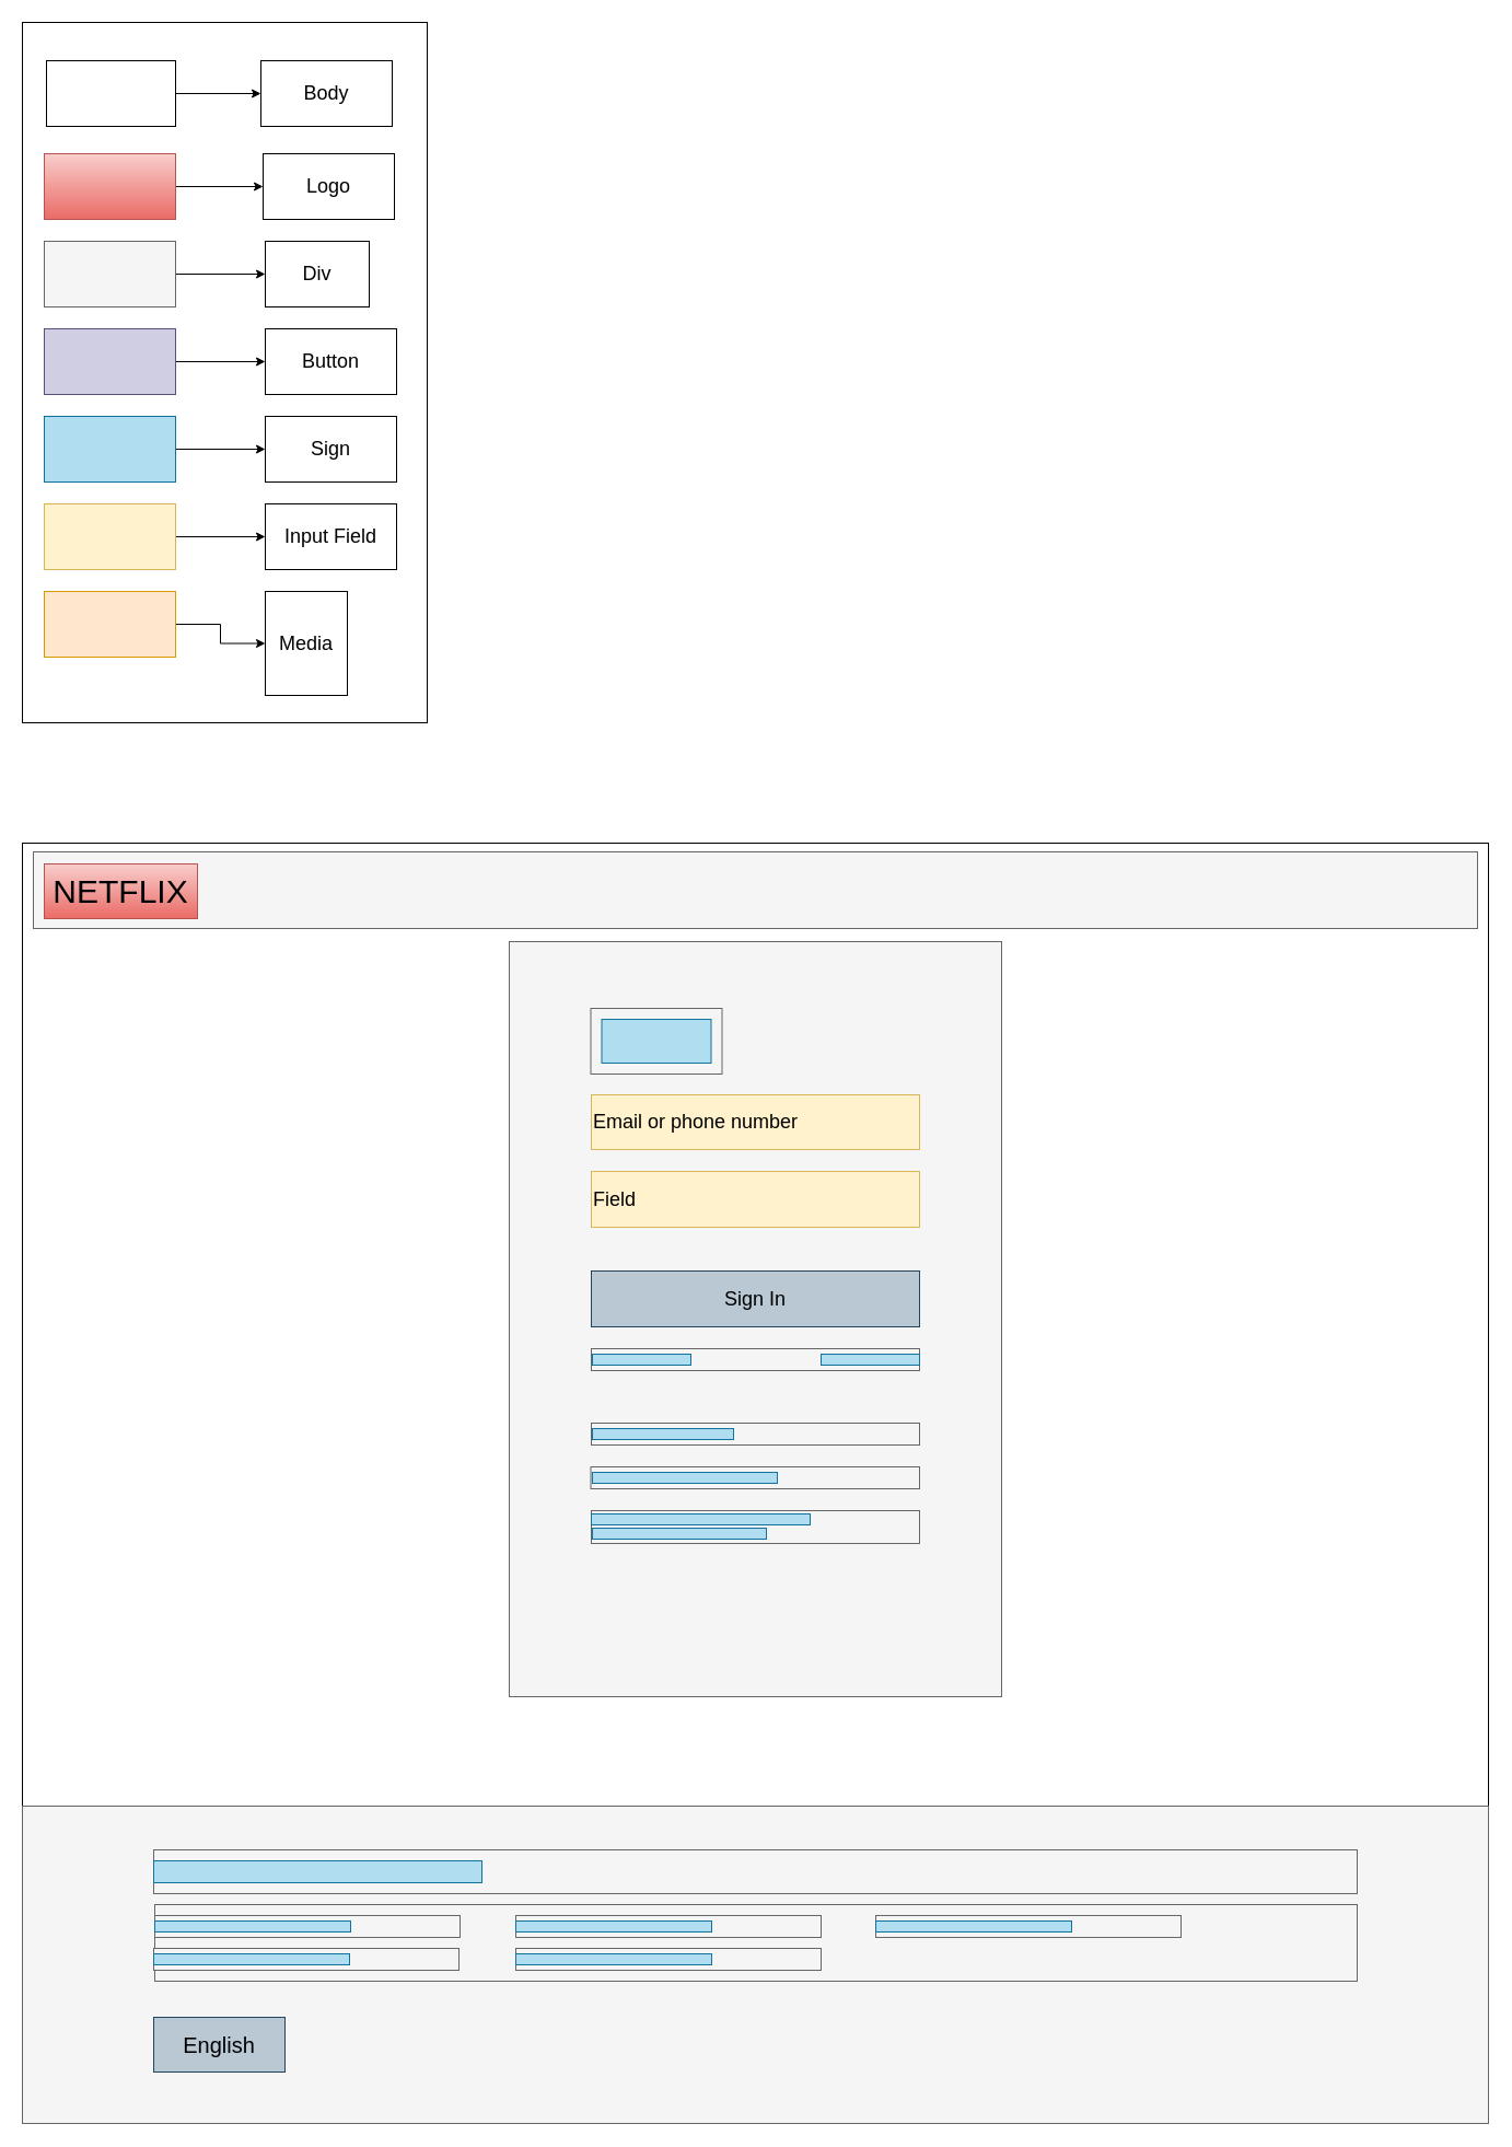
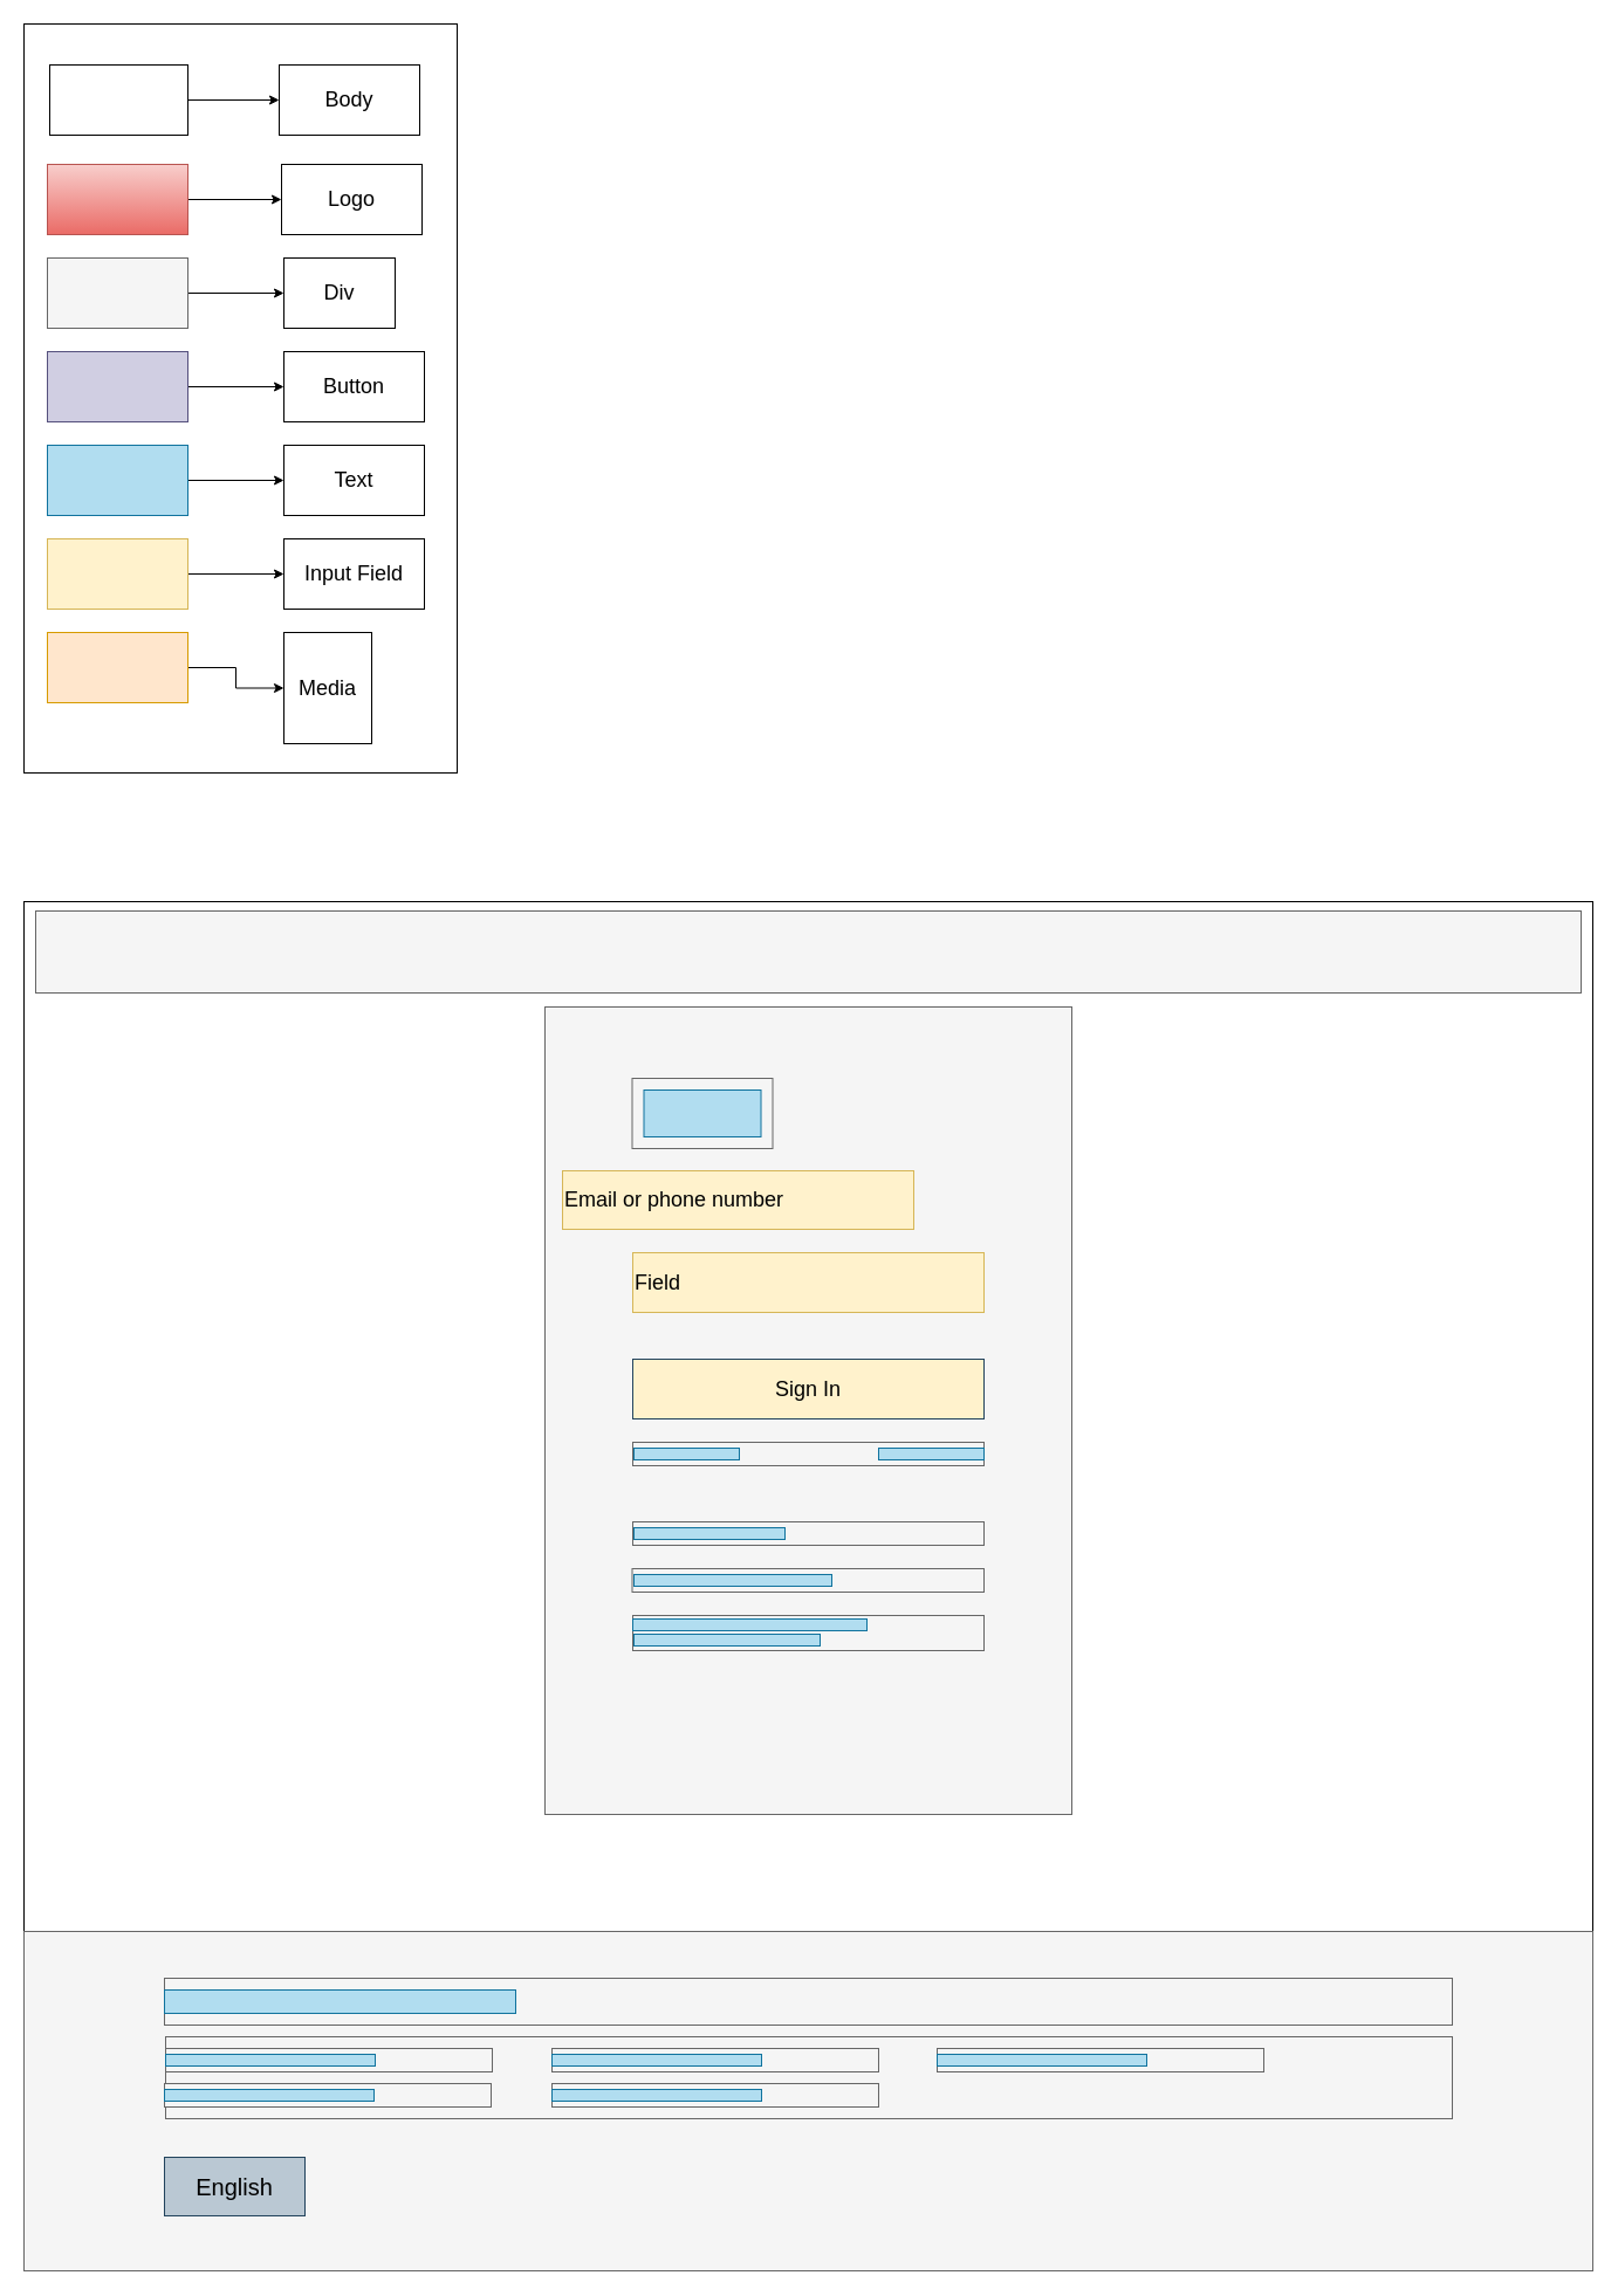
  <mxCell id="0" />
  <mxCell id="1" parent="0" />
  <mxCell id="2" value="" style="rounded=0;whiteSpace=wrap;html=1;" parent="1" vertex="1"><mxGeometry x="20" y="770" width="1340" height="1110" as="geometry" /></mxCell>
  <mxCell id="3" value="" style="rounded=0;whiteSpace=wrap;html=1;fillColor=#f5f5f5;strokeColor=#666666;fontColor=#333333;" parent="1" vertex="1"><mxGeometry x="30" y="778" width="1320" height="70" as="geometry" /></mxCell>
- <mxCell id="4" value="&lt;font style=&quot;font-size: 30px&quot;&gt;NETFLIX&lt;/font&gt;" style="rounded=0;whiteSpace=wrap;html=1;gradientColor=#ea6b66;fillColor=#f8cecc;strokeColor=#b85450;" parent="1" vertex="1"><mxGeometry x="40" y="789" width="140" height="50" as="geometry" /></mxCell>
  <mxCell id="5" value="" style="rounded=0;whiteSpace=wrap;html=1;fillColor=#f5f5f5;strokeColor=#666666;fontColor=#333333;" parent="1" vertex="1"><mxGeometry x="465" y="860" width="450" height="690" as="geometry" /></mxCell>
- <mxCell id="6" value="&lt;font style=&quot;font-size: 18px&quot;&gt;Email or phone number&lt;/font&gt;" style="rounded=0;whiteSpace=wrap;html=1;align=left;fillColor=#fff2cc;strokeColor=#d6b656;" parent="1" vertex="1"><mxGeometry x="540" y="1000" width="300" height="50" as="geometry" /></mxCell>
+ <mxCell id="6" value="&lt;font style=&quot;font-size: 18px&quot;&gt;Email or phone number&lt;/font&gt;" style="rounded=0;whiteSpace=wrap;html=1;align=left;fillColor=#fff2cc;strokeColor=#d6b656;" parent="1" vertex="1"><mxGeometry x="480" y="1000" width="300" height="50" as="geometry" /></mxCell>
  <mxCell id="7" value="&lt;span style=&quot;font-size: 18px&quot;&gt;Field&lt;/span&gt;" style="rounded=0;whiteSpace=wrap;html=1;align=left;fillColor=#fff2cc;strokeColor=#d6b656;" parent="1" vertex="1"><mxGeometry x="540" y="1070" width="300" height="51" as="geometry" /></mxCell>
- <mxCell id="8" value="&lt;div style=&quot;text-align: left&quot;&gt;&lt;span style=&quot;font-size: 18px&quot;&gt;Sign In&lt;/span&gt;&lt;/div&gt;" style="rounded=0;whiteSpace=wrap;html=1;fillColor=#bac8d3;strokeColor=#23445d;" parent="1" vertex="1"><mxGeometry x="540" y="1161" width="300" height="51" as="geometry" /></mxCell>
+ <mxCell id="8" value="&lt;div style=&quot;text-align: left&quot;&gt;&lt;span style=&quot;font-size: 18px&quot;&gt;Sign In&lt;/span&gt;&lt;/div&gt;" style="rounded=0;whiteSpace=wrap;html=1;fillColor=#fff2cc;strokeColor=#23445d;" parent="1" vertex="1"><mxGeometry x="540" y="1161" width="300" height="51" as="geometry" /></mxCell>
  <mxCell id="9" value="" style="rounded=0;whiteSpace=wrap;html=1;fillColor=#f5f5f5;strokeColor=#666666;fontColor=#333333;" parent="1" vertex="1"><mxGeometry x="540" y="1232" width="300" height="20" as="geometry" /></mxCell>
  <mxCell id="10" value="" style="rounded=0;whiteSpace=wrap;html=1;fillColor=#b1ddf0;strokeColor=#10739e;" parent="1" vertex="1"><mxGeometry x="541" y="1237" width="90" height="10" as="geometry" /></mxCell>
  <mxCell id="11" value="" style="rounded=0;whiteSpace=wrap;html=1;fillColor=#f5f5f5;strokeColor=#666666;fontColor=#333333;" parent="1" vertex="1"><mxGeometry x="540" y="1300" width="300" height="20" as="geometry" /></mxCell>
  <mxCell id="12" value="" style="rounded=0;whiteSpace=wrap;html=1;fillColor=#f5f5f5;strokeColor=#666666;fontColor=#333333;" parent="1" vertex="1"><mxGeometry x="539.5" y="1340" width="300.5" height="20" as="geometry" /></mxCell>
  <mxCell id="13" value="" style="rounded=0;whiteSpace=wrap;html=1;fillColor=#f5f5f5;strokeColor=#666666;fontColor=#333333;" parent="1" vertex="1"><mxGeometry x="540" y="1380" width="300" height="30" as="geometry" /></mxCell>
  <mxCell id="14" value="" style="rounded=0;whiteSpace=wrap;html=1;fillColor=#b1ddf0;strokeColor=#10739e;" parent="1" vertex="1"><mxGeometry x="750" y="1237" width="90" height="10" as="geometry" /></mxCell>
  <mxCell id="15" value="" style="rounded=0;whiteSpace=wrap;html=1;fillColor=#b1ddf0;strokeColor=#10739e;" parent="1" vertex="1"><mxGeometry x="541" y="1305" width="129" height="10" as="geometry" /></mxCell>
  <mxCell id="16" value="" style="rounded=0;whiteSpace=wrap;html=1;fillColor=#b1ddf0;strokeColor=#10739e;" parent="1" vertex="1"><mxGeometry x="541" y="1345" width="169" height="10" as="geometry" /></mxCell>
  <mxCell id="17" value="" style="rounded=0;whiteSpace=wrap;html=1;fillColor=#b1ddf0;strokeColor=#10739e;" parent="1" vertex="1"><mxGeometry x="540" y="1383" width="200" height="10" as="geometry" /></mxCell>
  <mxCell id="18" value="" style="rounded=0;whiteSpace=wrap;html=1;fillColor=#b1ddf0;strokeColor=#10739e;" parent="1" vertex="1"><mxGeometry x="541" y="1396" width="159" height="10" as="geometry" /></mxCell>
  <mxCell id="19" value="" style="rounded=0;whiteSpace=wrap;html=1;fillColor=#f5f5f5;strokeColor=#666666;fontColor=#333333;" parent="1" vertex="1"><mxGeometry x="20" y="1650" width="1340" height="290" as="geometry" /></mxCell>
  <mxCell id="20" value="" style="rounded=0;whiteSpace=wrap;html=1;fillColor=#f5f5f5;strokeColor=#666666;fontColor=#333333;" parent="1" vertex="1"><mxGeometry x="140" y="1690" width="1100" height="40" as="geometry" /></mxCell>
  <mxCell id="21" value="" style="rounded=0;whiteSpace=wrap;html=1;fillColor=#b1ddf0;strokeColor=#10739e;" parent="1" vertex="1"><mxGeometry x="140" y="1700" width="300" height="20" as="geometry" /></mxCell>
  <mxCell id="22" value="&lt;font style=&quot;font-size: 20px&quot;&gt;English&lt;/font&gt;" style="rounded=0;whiteSpace=wrap;html=1;fillColor=#bac8d3;strokeColor=#23445d;" parent="1" vertex="1"><mxGeometry x="140" y="1843" width="120" height="50" as="geometry" /></mxCell>
  <mxCell id="23" value="" style="rounded=0;whiteSpace=wrap;html=1;fillColor=#f5f5f5;strokeColor=#666666;fontColor=#333333;" parent="1" vertex="1"><mxGeometry x="141" y="1740" width="1099" height="70" as="geometry" /></mxCell>
  <mxCell id="24" value="" style="rounded=0;whiteSpace=wrap;html=1;strokeColor=#000000;gradientColor=none;" vertex="1" parent="1"><mxGeometry x="20" y="20" width="370" height="640" as="geometry" /></mxCell>
  <mxCell id="25" style="edgeStyle=orthogonalEdgeStyle;rounded=0;orthogonalLoop=1;jettySize=auto;html=1;" edge="1" parent="1" source="26" target="37"><mxGeometry relative="1" as="geometry" /></mxCell>
  <mxCell id="26" value="" style="rounded=0;whiteSpace=wrap;html=1;strokeColor=#b85450;gradientColor=#ea6b66;fillColor=#f8cecc;" vertex="1" parent="1"><mxGeometry x="40" y="140" width="120" height="60" as="geometry" /></mxCell>
  <mxCell id="27" style="edgeStyle=orthogonalEdgeStyle;rounded=0;orthogonalLoop=1;jettySize=auto;html=1;" edge="1" parent="1" source="28" target="38"><mxGeometry relative="1" as="geometry" /></mxCell>
  <mxCell id="28" value="" style="rounded=0;whiteSpace=wrap;html=1;strokeColor=#666666;fillColor=#f5f5f5;fontColor=#333333;" vertex="1" parent="1"><mxGeometry x="40" y="220" width="120" height="60" as="geometry" /></mxCell>
  <mxCell id="29" style="edgeStyle=orthogonalEdgeStyle;rounded=0;orthogonalLoop=1;jettySize=auto;html=1;entryX=0;entryY=0.5;entryDx=0;entryDy=0;" edge="1" parent="1" source="30" target="39"><mxGeometry relative="1" as="geometry" /></mxCell>
  <mxCell id="30" value="" style="rounded=0;whiteSpace=wrap;html=1;strokeColor=#56517e;fillColor=#d0cee2;" vertex="1" parent="1"><mxGeometry x="40" y="300" width="120" height="60" as="geometry" /></mxCell>
  <mxCell id="31" style="edgeStyle=orthogonalEdgeStyle;rounded=0;orthogonalLoop=1;jettySize=auto;html=1;entryX=0;entryY=0.5;entryDx=0;entryDy=0;" edge="1" parent="1" source="32" target="40"><mxGeometry relative="1" as="geometry" /></mxCell>
  <mxCell id="32" value="" style="rounded=0;whiteSpace=wrap;html=1;strokeColor=#10739e;fillColor=#b1ddf0;" vertex="1" parent="1"><mxGeometry x="40" y="380" width="120" height="60" as="geometry" /></mxCell>
  <mxCell id="33" style="edgeStyle=orthogonalEdgeStyle;rounded=0;orthogonalLoop=1;jettySize=auto;html=1;" edge="1" parent="1" source="34" target="41"><mxGeometry relative="1" as="geometry" /></mxCell>
  <mxCell id="34" value="" style="rounded=0;whiteSpace=wrap;html=1;strokeColor=#d6b656;fillColor=#fff2cc;" vertex="1" parent="1"><mxGeometry x="40" y="460" width="120" height="60" as="geometry" /></mxCell>
  <mxCell id="35" style="edgeStyle=orthogonalEdgeStyle;rounded=0;orthogonalLoop=1;jettySize=auto;html=1;" edge="1" parent="1" source="36" target="42"><mxGeometry relative="1" as="geometry" /></mxCell>
  <mxCell id="36" value="" style="rounded=0;whiteSpace=wrap;html=1;strokeColor=#d79b00;fillColor=#ffe6cc;" vertex="1" parent="1"><mxGeometry x="40" y="540" width="120" height="60" as="geometry" /></mxCell>
  <mxCell id="37" value="&lt;font style=&quot;font-size: 18px&quot;&gt;Logo&lt;/font&gt;" style="rounded=0;whiteSpace=wrap;html=1;strokeColor=#000000;gradientColor=none;" vertex="1" parent="1"><mxGeometry x="240" y="140" width="120" height="60" as="geometry" /></mxCell>
  <mxCell id="38" value="&lt;span style=&quot;font-size: 18px&quot;&gt;Div&lt;/span&gt;" style="rounded=0;whiteSpace=wrap;html=1;strokeColor=#000000;gradientColor=none;" vertex="1" parent="1"><mxGeometry x="242" y="220" width="95" height="60" as="geometry" /></mxCell>
  <mxCell id="39" value="&lt;span style=&quot;font-size: 18px&quot;&gt;Button&lt;/span&gt;" style="rounded=0;whiteSpace=wrap;html=1;strokeColor=#000000;gradientColor=none;" vertex="1" parent="1"><mxGeometry x="242" y="300" width="120" height="60" as="geometry" /></mxCell>
- <mxCell id="40" value="&lt;span style=&quot;font-size: 18px&quot;&gt;Sign&lt;/span&gt;" style="rounded=0;whiteSpace=wrap;html=1;strokeColor=#000000;gradientColor=none;" vertex="1" parent="1"><mxGeometry x="242" y="380" width="120" height="60" as="geometry" /></mxCell>
+ <mxCell id="40" value="&lt;span style=&quot;font-size: 18px&quot;&gt;Text&lt;/span&gt;" style="rounded=0;whiteSpace=wrap;html=1;strokeColor=#000000;gradientColor=none;" vertex="1" parent="1"><mxGeometry x="242" y="380" width="120" height="60" as="geometry" /></mxCell>
  <mxCell id="41" value="&lt;span style=&quot;font-size: 18px&quot;&gt;Input Field&lt;/span&gt;" style="rounded=0;whiteSpace=wrap;html=1;strokeColor=#000000;gradientColor=none;" vertex="1" parent="1"><mxGeometry x="242" y="460" width="120" height="60" as="geometry" /></mxCell>
  <mxCell id="42" value="&lt;span style=&quot;font-size: 18px&quot;&gt;Media&lt;/span&gt;" style="rounded=0;whiteSpace=wrap;html=1;strokeColor=#000000;gradientColor=none;" vertex="1" parent="1"><mxGeometry x="242" y="540" width="75" height="95" as="geometry" /></mxCell>
  <mxCell id="43" value="" style="rounded=0;whiteSpace=wrap;html=1;fillColor=#f5f5f5;strokeColor=#666666;fontColor=#333333;" vertex="1" parent="1"><mxGeometry x="539.5" y="921" width="120" height="60" as="geometry" /></mxCell>
  <mxCell id="44" value="" style="rounded=0;whiteSpace=wrap;html=1;fillColor=#b1ddf0;strokeColor=#10739e;" vertex="1" parent="1"><mxGeometry x="549.5" y="931" width="100" height="40" as="geometry" /></mxCell>
  <mxCell id="45" value="" style="rounded=0;whiteSpace=wrap;html=1;fillColor=#f5f5f5;strokeColor=#666666;fontColor=#333333;" vertex="1" parent="1"><mxGeometry x="141" y="1750" width="279" height="20" as="geometry" /></mxCell>
  <mxCell id="46" value="" style="rounded=0;whiteSpace=wrap;html=1;fillColor=#b1ddf0;strokeColor=#10739e;" vertex="1" parent="1"><mxGeometry x="141" y="1755" width="179" height="10" as="geometry" /></mxCell>
  <mxCell id="47" value="" style="rounded=0;whiteSpace=wrap;html=1;fillColor=#f5f5f5;strokeColor=#666666;fontColor=#333333;" vertex="1" parent="1"><mxGeometry x="471" y="1750" width="279" height="20" as="geometry" /></mxCell>
  <mxCell id="48" value="" style="rounded=0;whiteSpace=wrap;html=1;fillColor=#b1ddf0;strokeColor=#10739e;" vertex="1" parent="1"><mxGeometry x="471" y="1755" width="179" height="10" as="geometry" /></mxCell>
  <mxCell id="49" value="" style="rounded=0;whiteSpace=wrap;html=1;fillColor=#f5f5f5;strokeColor=#666666;fontColor=#333333;" vertex="1" parent="1"><mxGeometry x="800" y="1750" width="279" height="20" as="geometry" /></mxCell>
  <mxCell id="50" value="" style="rounded=0;whiteSpace=wrap;html=1;fillColor=#b1ddf0;strokeColor=#10739e;" vertex="1" parent="1"><mxGeometry x="800" y="1755" width="179" height="10" as="geometry" /></mxCell>
  <mxCell id="51" value="" style="rounded=0;whiteSpace=wrap;html=1;fillColor=#f5f5f5;strokeColor=#666666;fontColor=#333333;" vertex="1" parent="1"><mxGeometry x="140" y="1780" width="279" height="20" as="geometry" /></mxCell>
  <mxCell id="52" value="" style="rounded=0;whiteSpace=wrap;html=1;fillColor=#b1ddf0;strokeColor=#10739e;" vertex="1" parent="1"><mxGeometry x="140" y="1785" width="179" height="10" as="geometry" /></mxCell>
  <mxCell id="53" value="" style="rounded=0;whiteSpace=wrap;html=1;fillColor=#f5f5f5;strokeColor=#666666;fontColor=#333333;" vertex="1" parent="1"><mxGeometry x="471" y="1780" width="279" height="20" as="geometry" /></mxCell>
  <mxCell id="54" value="" style="rounded=0;whiteSpace=wrap;html=1;fillColor=#b1ddf0;strokeColor=#10739e;" vertex="1" parent="1"><mxGeometry x="471" y="1785" width="179" height="10" as="geometry" /></mxCell>
  <mxCell id="55" style="edgeStyle=orthogonalEdgeStyle;rounded=0;orthogonalLoop=1;jettySize=auto;html=1;entryX=0;entryY=0.5;entryDx=0;entryDy=0;" edge="1" parent="1" source="56" target="57"><mxGeometry relative="1" as="geometry" /></mxCell>
  <mxCell id="56" value="" style="rounded=0;whiteSpace=wrap;html=1;" vertex="1" parent="1"><mxGeometry x="42" y="55" width="118" height="60" as="geometry" /></mxCell>
  <mxCell id="57" value="&lt;span style=&quot;font-size: 18px&quot;&gt;Body&lt;/span&gt;" style="rounded=0;whiteSpace=wrap;html=1;strokeColor=#000000;gradientColor=none;" vertex="1" parent="1"><mxGeometry x="238" y="55" width="120" height="60" as="geometry" /></mxCell>
